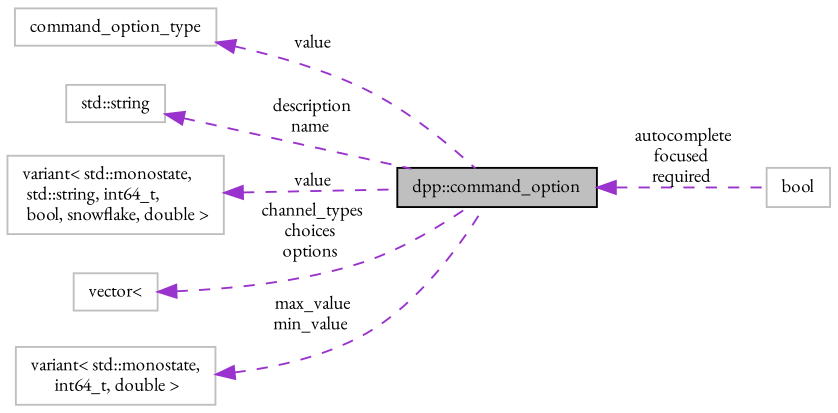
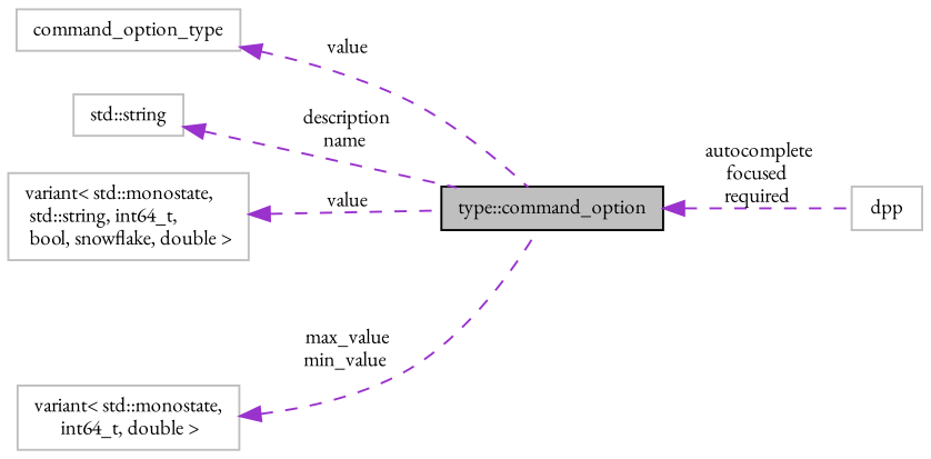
  digraph {
    fontname="EB Garamond"
    rankdir=LR
    node [color=grey75 fontname="EB Garamond" fontsize=10 shape=record]
    edge [color=darkorchid3 dir=back fontname="EB Garamond" fontsize=10 labelfontname=Helvetica labelfontsize=10 style=dashed]
-   n1 [color=black fillcolor=grey75 fontcolor=black height=0.2 label="dpp::command_option" style=filled width=0.4]
-   n2 [height=0.2 label=bool width=0.4]
+   n1 [color=black fillcolor=grey75 fontcolor=black height=0.2 label="type::command_option" style=filled width=0.4]
+   n2 [height=0.2 label=dpp width=0.4]
    n3 [height=0.2 label=command_option_type width=0.4]
    n4 [height=0.2 label="std::string" width=0.4]
    n5 [height=0.2 label="variant\< std::monostate,\l std::string, int64_t,\l bool, snowflake, double \>" width=0.4]
-   n6 [height=0.2 label="vector\<" width=0.4]
    n7 [height=0.2 label="variant\< std::monostate,\l int64_t, double \>" width=0.4]
    n1 -> n2 [label=" autocomplete\nfocused\nrequired"]
    n3 -> n1 [label=" value"]
    n4 -> n1 [label=" description\nname"]
    n5 -> n1 [label=" value"]
-   n6 -> n1 [label=" channel_types\nchoices\noptions"]
    n7 -> n1 [label=" max_value\nmin_value"]
  }
